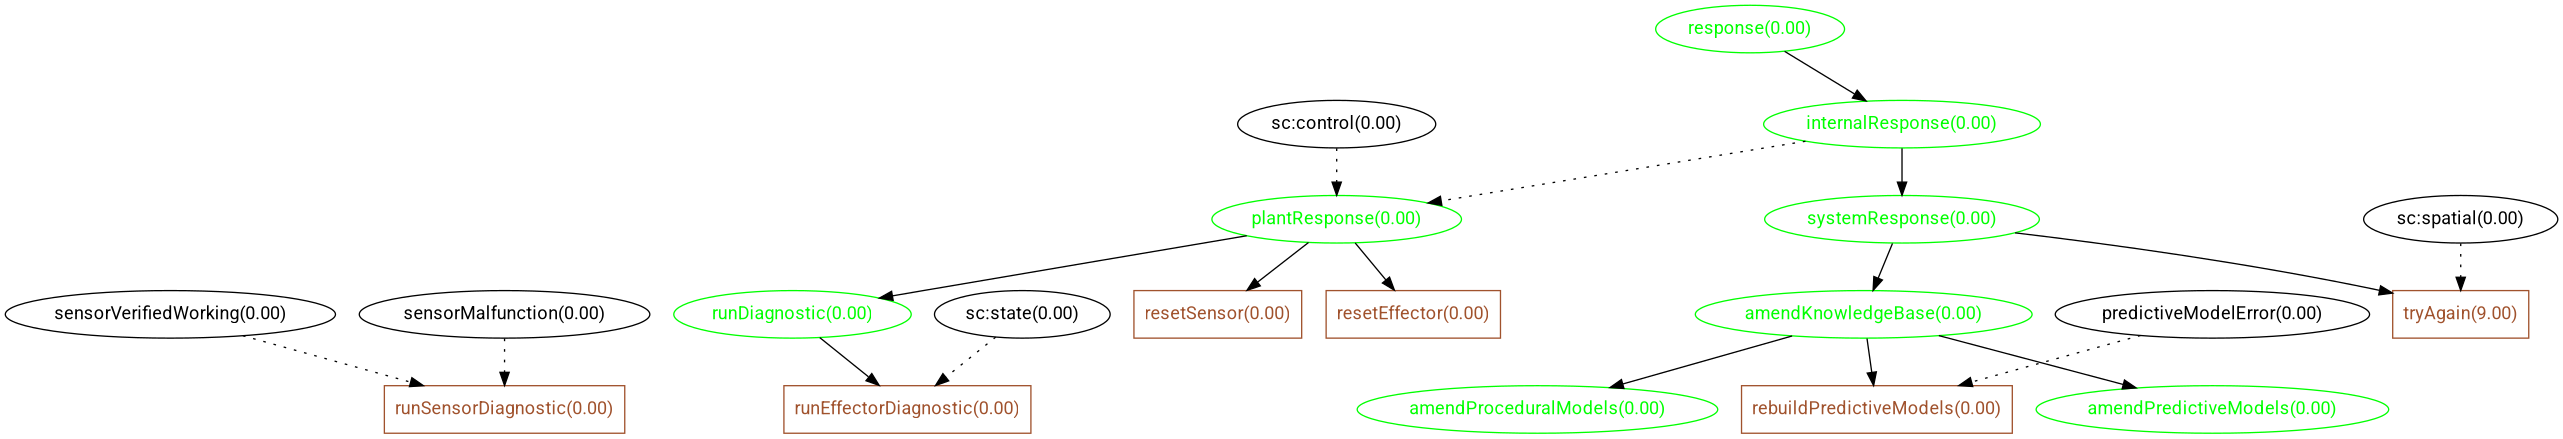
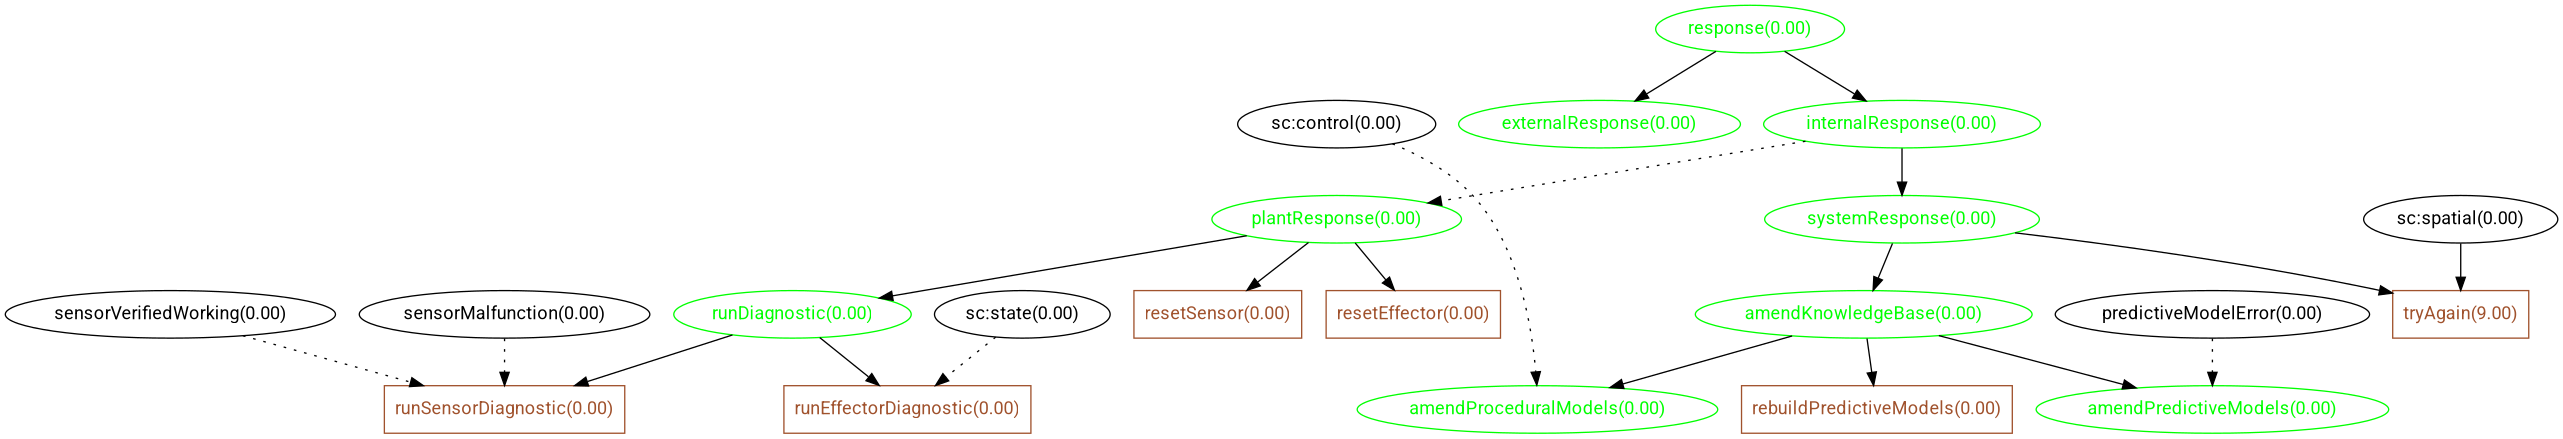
  digraph {
    fontname=Roboto
    node [color=green fontcolor=green fontname=Roboto shape=ellipse]
    edge [fontname=Roboto]
    "response(0.00)"
    "internalResponse(0.00)"
+   "externalResponse(0.00)"
    "plantResponse(0.00)"
    "systemResponse(0.00)"
    "runDiagnostic(0.00)"
    "resetSensor(0.00)" [color=sienna fontcolor=sienna shape=rectangle]
    "resetEffector(0.00)" [color=sienna fontcolor=sienna shape=rectangle]
    "amendKnowledgeBase(0.00)"
    n10 [color=sienna fontcolor=sienna label="tryAgain(9.00)" shape=rectangle]
    "runSensorDiagnostic(0.00)" [color=sienna fontcolor=sienna shape=rectangle]
    "runEffectorDiagnostic(0.00)" [color=sienna fontcolor=sienna shape=rectangle]
    "amendPredictiveModels(0.00)"
    "amendProceduralModels(0.00)"
    "rebuildPredictiveModels(0.00)" [color=sienna fontcolor=sienna shape=rectangle]
    "predictiveModelError(0.00)" [color="" fontcolor="" shape=""]
    "sc:control(0.00)" [color="" fontcolor="" shape=""]
    "sensorVerifiedWorking(0.00)" [color="" fontcolor="" shape=""]
    "sensorMalfunction(0.00)" [color="" fontcolor="" shape=""]
    "sc:state(0.00)" [color="" fontcolor="" shape=""]
    "sc:spatial(0.00)" [color="" fontcolor="" shape=""]
    "response(0.00)" -> "internalResponse(0.00)"
+   "response(0.00)" -> "externalResponse(0.00)"
    "internalResponse(0.00)" -> "plantResponse(0.00)" [style=dotted]
    "internalResponse(0.00)" -> "systemResponse(0.00)"
    "plantResponse(0.00)" -> "runDiagnostic(0.00)"
    "plantResponse(0.00)" -> "resetSensor(0.00)"
    "plantResponse(0.00)" -> "resetEffector(0.00)"
    "systemResponse(0.00)" -> "amendKnowledgeBase(0.00)"
    "systemResponse(0.00)" -> n10
+   "runDiagnostic(0.00)" -> "runSensorDiagnostic(0.00)"
    "runDiagnostic(0.00)" -> "runEffectorDiagnostic(0.00)"
    "amendKnowledgeBase(0.00)" -> "amendPredictiveModels(0.00)"
    "amendKnowledgeBase(0.00)" -> "amendProceduralModels(0.00)"
    "amendKnowledgeBase(0.00)" -> "rebuildPredictiveModels(0.00)"
-   "predictiveModelError(0.00)" -> "rebuildPredictiveModels(0.00)" [style=dotted]
-   "sc:control(0.00)" -> "plantResponse(0.00)" [style=dotted]
+   "predictiveModelError(0.00)" -> "amendPredictiveModels(0.00)" [style=dotted]
+   "sc:control(0.00)" -> "amendProceduralModels(0.00)" [style=dotted]
    "sensorVerifiedWorking(0.00)" -> "runSensorDiagnostic(0.00)" [style=dotted]
    "sensorMalfunction(0.00)" -> "runSensorDiagnostic(0.00)" [style=dotted]
    "sc:state(0.00)" -> "runEffectorDiagnostic(0.00)" [style=dotted]
-   "sc:spatial(0.00)" -> n10 [style=dotted]
+   "sc:spatial(0.00)" -> n10 [style=solid]
  }
